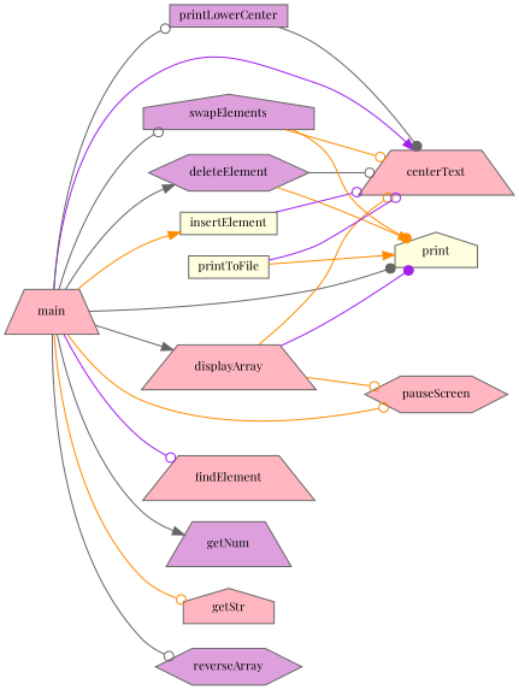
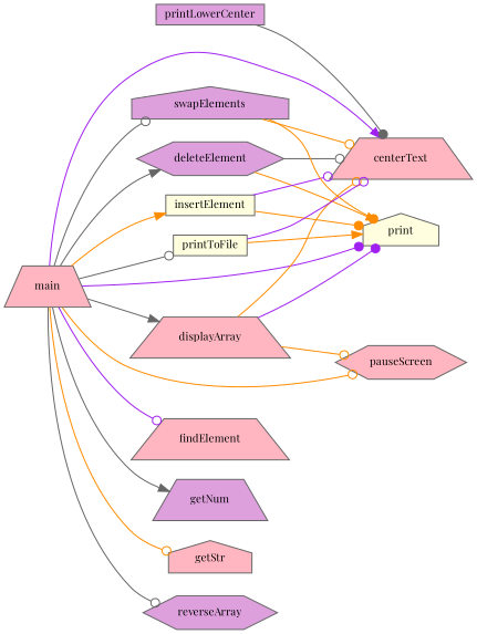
  digraph {
    fontname="Playfair Display"
    rankdir=LR
    node [color=grey40 fillcolor=lightpink fontname="Playfair Display" fontsize=10 shape=trapezium style=filled]
    edge [arrowhead=odot color=darkorange fontname="Playfair Display" fontsize=10 labelfontname=Helvetica labelfontsize=10 style=solid]
    n1 [color=gray40 fontcolor=black height=0.2 label=main width=0.4]
    n2 [height=0.2 label=centerText width=0.4]
    n3 [fillcolor=plum height=0.2 label=deleteElement shape=hexagon width=0.4]
    n4 [fillcolor=lightyellow height=0.2 label=print shape=house width=0.4]
    n5 [height=0.2 label=displayArray width=0.4]
    n6 [height=0.2 label=pauseScreen shape=hexagon width=0.4]
    n7 [height=0.2 label=findElement width=0.4]
    n8 [fillcolor=plum height=0.2 label=getNum width=0.4]
    n9 [height=0.2 label=getStr shape=house width=0.4]
    n10 [fillcolor=lightyellow height=0.2 label=insertElement shape=box width=0.4]
    n11 [fillcolor=lightyellow height=0.2 label=printToFile shape=box width=0.4]
    n12 [fillcolor=plum height=0.2 label=reverseArray shape=hexagon width=0.4]
    n13 [fillcolor=plum height=0.2 label=swapElements shape=house width=0.4]
    n14 [fillcolor=plum height=0.2 label=printLowerCenter shape=box width=0.4]
    n1 -> n2 [arrowhead=normal color=purple]
    n1 -> n3 [arrowhead=normal color=gray40]
-   n1 -> n4 [arrowhead=dot color=gray40]
+   n1 -> n4 [arrowhead=dot color=purple]
    n1 -> n5 [arrowhead=normal color=gray40]
    n1 -> n6
    n1 -> n7 [color=purple]
    n1 -> n8 [arrowhead=normal color=gray40]
    n1 -> n9
    n1 -> n10 [arrowhead=normal]
-   n1 -> n14 [color=gray40]
+   n1 -> n11 [color=gray40]
    n1 -> n12 [color=gray40]
    n1 -> n13 [color=gray40]
    n3 -> n2 [color=gray40]
    n3 -> n4 [arrowhead=normal]
    n5 -> n2
    n5 -> n4 [arrowhead=dot color=purple]
    n5 -> n6
    n10 -> n2 [color=purple]
+   n10 -> n4 [arrowhead=dot]
    n11 -> n2 [color=purple]
    n11 -> n4 [arrowhead=normal]
    n13 -> n2
    n13 -> n4 [arrowhead=dot]
    n14 -> n2 [arrowhead=dot color=gray40]
  }
